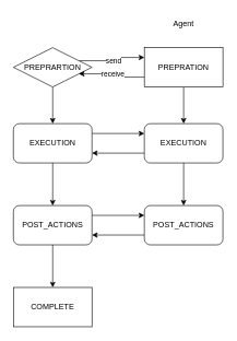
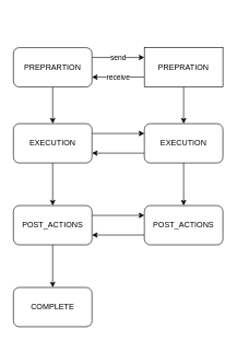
  <mxCell id="0" />
  <mxCell id="1" parent="0" />
  <mxCell id="2" value="send" style="edgeStyle=orthogonalEdgeStyle;rounded=0;orthogonalLoop=1;jettySize=auto;html=1;exitX=1;exitY=0.25;exitDx=0;exitDy=0;entryX=0;entryY=0.25;entryDx=0;entryDy=0;" edge="1" parent="1" source="4" target="7"><mxGeometry relative="1" as="geometry" /></mxCell>
  <mxCell id="3" value="" style="edgeStyle=orthogonalEdgeStyle;rounded=0;orthogonalLoop=1;jettySize=auto;html=1;" edge="1" parent="1" source="4" target="11"><mxGeometry relative="1" as="geometry" /></mxCell>
- <mxCell id="4" value="PREPRARTION" style="rhombus;whiteSpace=wrap;html=1;" vertex="1" parent="1"><mxGeometry x="20" y="72" width="120" height="60" as="geometry" /></mxCell>
+ <mxCell id="4" value="PREPRARTION" style="rounded=1;whiteSpace=wrap;html=1;" vertex="1" parent="1"><mxGeometry x="20" y="72" width="120" height="60" as="geometry" /></mxCell>
  <mxCell id="5" value="receive" style="edgeStyle=orthogonalEdgeStyle;rounded=0;orthogonalLoop=1;jettySize=auto;html=1;exitX=0;exitY=0.75;exitDx=0;exitDy=0;entryX=1;entryY=0.75;entryDx=0;entryDy=0;" edge="1" parent="1" source="7" target="4"><mxGeometry relative="1" as="geometry" /></mxCell>
  <mxCell id="6" value="" style="edgeStyle=orthogonalEdgeStyle;rounded=0;orthogonalLoop=1;jettySize=auto;html=1;" edge="1" parent="1" source="7" target="14"><mxGeometry relative="1" as="geometry" /></mxCell>
  <mxCell id="7" value="PREPRATION" style="whiteSpace=wrap;html=1;rounded=0;" vertex="1" parent="1"><mxGeometry x="220" y="72" width="120" height="60" as="geometry" /></mxCell>
- <mxCell id="8" value="Agent" style="text;html=1;strokeColor=none;fillColor=none;align=center;verticalAlign=middle;whiteSpace=wrap;rounded=0;" vertex="1" parent="1"><mxGeometry x="250" y="20" width="60" height="30" as="geometry" /></mxCell>
  <mxCell id="9" style="edgeStyle=orthogonalEdgeStyle;rounded=0;orthogonalLoop=1;jettySize=auto;html=1;exitX=1;exitY=0.25;exitDx=0;exitDy=0;entryX=0;entryY=0.25;entryDx=0;entryDy=0;" edge="1" parent="1" source="11" target="14"><mxGeometry relative="1" as="geometry" /></mxCell>
  <mxCell id="10" value="" style="edgeStyle=orthogonalEdgeStyle;rounded=0;orthogonalLoop=1;jettySize=auto;html=1;" edge="1" parent="1" source="11" target="17"><mxGeometry relative="1" as="geometry" /></mxCell>
  <mxCell id="11" value="EXECUTION" style="rounded=1;whiteSpace=wrap;html=1;" vertex="1" parent="1"><mxGeometry x="20" y="188" width="120" height="60" as="geometry" /></mxCell>
  <mxCell id="12" style="edgeStyle=orthogonalEdgeStyle;rounded=0;orthogonalLoop=1;jettySize=auto;html=1;exitX=0;exitY=0.75;exitDx=0;exitDy=0;entryX=1;entryY=0.75;entryDx=0;entryDy=0;" edge="1" parent="1" source="14" target="11"><mxGeometry relative="1" as="geometry" /></mxCell>
  <mxCell id="13" value="" style="edgeStyle=orthogonalEdgeStyle;rounded=0;orthogonalLoop=1;jettySize=auto;html=1;" edge="1" parent="1" source="14" target="19"><mxGeometry relative="1" as="geometry" /></mxCell>
  <mxCell id="14" value="EXECUTION" style="rounded=1;whiteSpace=wrap;html=1;" vertex="1" parent="1"><mxGeometry x="220" y="188" width="120" height="60" as="geometry" /></mxCell>
  <mxCell id="15" style="edgeStyle=orthogonalEdgeStyle;rounded=0;orthogonalLoop=1;jettySize=auto;html=1;exitX=1;exitY=0.25;exitDx=0;exitDy=0;entryX=0;entryY=0.25;entryDx=0;entryDy=0;" edge="1" parent="1" source="17" target="19"><mxGeometry relative="1" as="geometry" /></mxCell>
  <mxCell id="16" value="" style="edgeStyle=orthogonalEdgeStyle;rounded=0;orthogonalLoop=1;jettySize=auto;html=1;" edge="1" parent="1" source="17" target="20"><mxGeometry relative="1" as="geometry" /></mxCell>
  <mxCell id="17" value="POST_ACTIONS" style="rounded=1;whiteSpace=wrap;html=1;" vertex="1" parent="1"><mxGeometry x="20" y="313" width="120" height="60" as="geometry" /></mxCell>
  <mxCell id="18" style="edgeStyle=orthogonalEdgeStyle;rounded=0;orthogonalLoop=1;jettySize=auto;html=1;exitX=0;exitY=0.75;exitDx=0;exitDy=0;entryX=1;entryY=0.75;entryDx=0;entryDy=0;" edge="1" parent="1" source="19" target="17"><mxGeometry relative="1" as="geometry" /></mxCell>
  <mxCell id="19" value="POST_ACTIONS" style="rounded=1;whiteSpace=wrap;html=1;" vertex="1" parent="1"><mxGeometry x="220" y="313" width="120" height="60" as="geometry" /></mxCell>
- <mxCell id="20" value="COMPLETE" style="whiteSpace=wrap;html=1;rounded=0;" vertex="1" parent="1"><mxGeometry x="20" y="438" width="120" height="60" as="geometry" /></mxCell>
+ <mxCell id="20" value="COMPLETE" style="rounded=1;whiteSpace=wrap;html=1;" vertex="1" parent="1"><mxGeometry x="20" y="438" width="120" height="60" as="geometry" /></mxCell>
